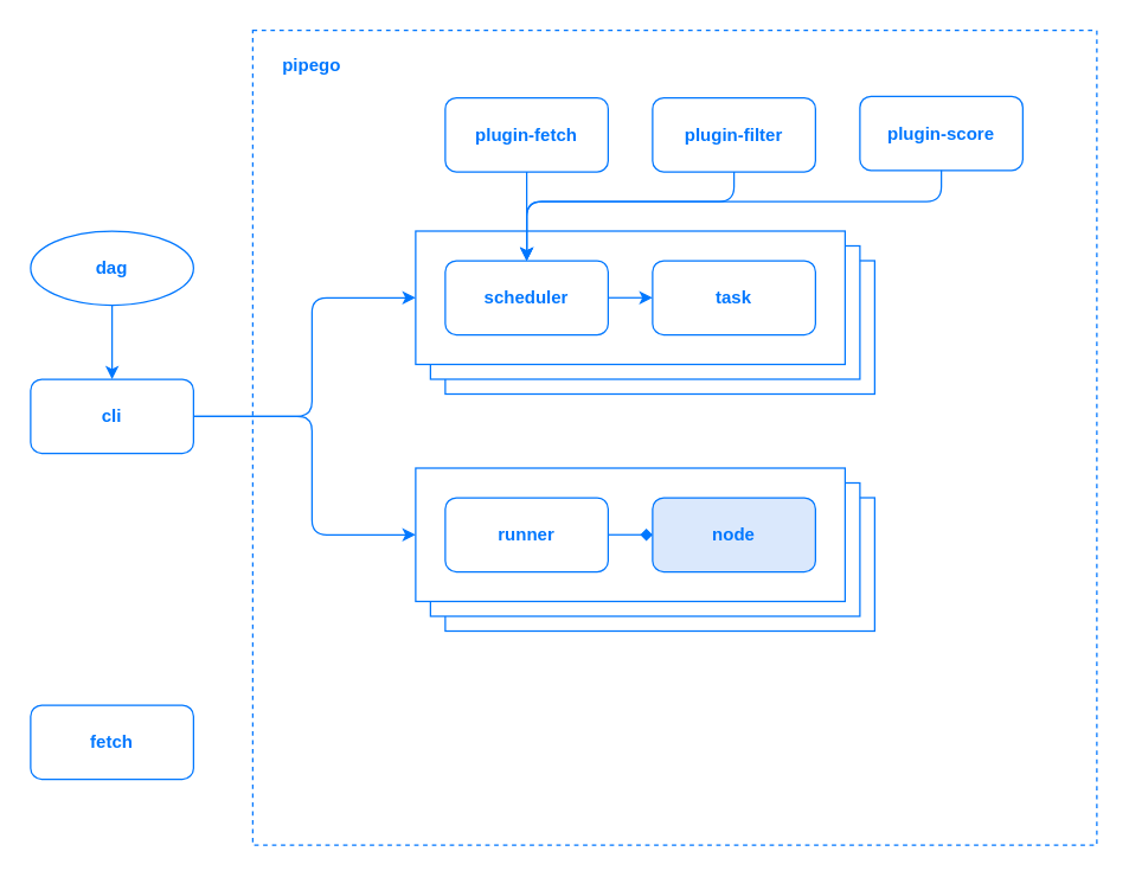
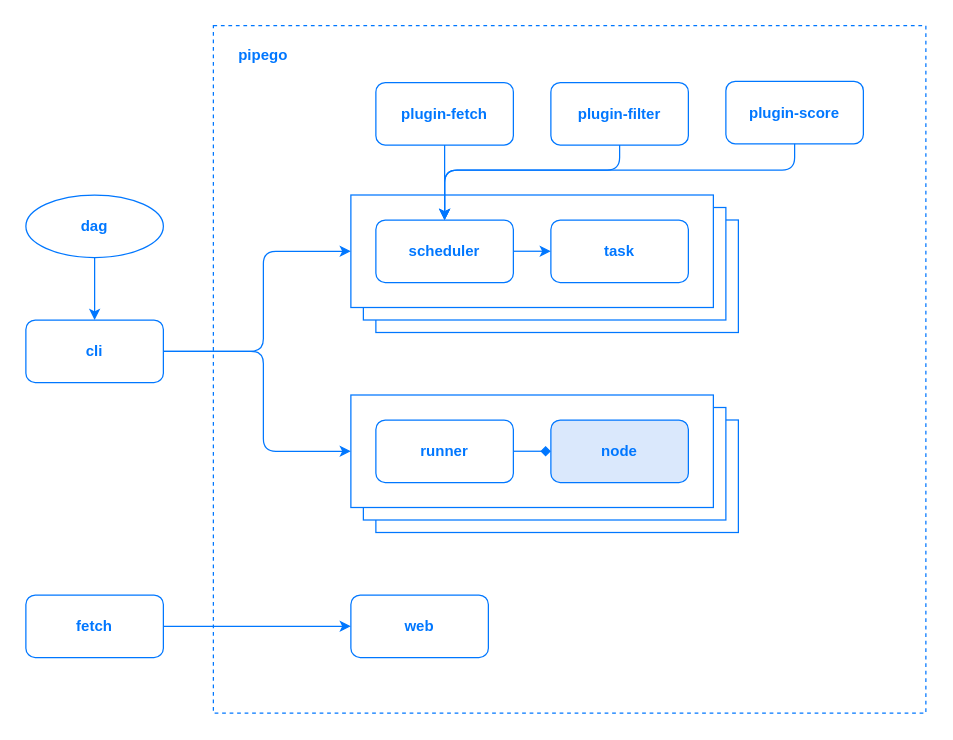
  <mxCell id="0" />
  <mxCell id="1" parent="0" />
  <mxCell id="2" value="" style="rounded=0;whiteSpace=wrap;html=1;dashed=1;strokeColor=#0077FF;" parent="1" vertex="1"><mxGeometry x="170" y="20" width="570" height="550" as="geometry" /></mxCell>
  <mxCell id="3" value="" style="rounded=0;whiteSpace=wrap;html=1;fontColor=#0077FF;fontStyle=1;strokeColor=#0077FF;" parent="1" vertex="1"><mxGeometry x="300" y="175.5" width="290" height="90" as="geometry" /></mxCell>
  <mxCell id="4" value="" style="rounded=0;whiteSpace=wrap;html=1;fontColor=#0077FF;fontStyle=1;strokeColor=#0077FF;" parent="1" vertex="1"><mxGeometry x="290" y="165.5" width="290" height="90" as="geometry" /></mxCell>
  <mxCell id="5" value="" style="rounded=0;whiteSpace=wrap;html=1;fontColor=#0077FF;fontStyle=1;strokeColor=#0077FF;" parent="1" vertex="1"><mxGeometry x="280" y="155.5" width="290" height="90" as="geometry" /></mxCell>
  <mxCell id="6" value="pipego" style="text;html=1;strokeColor=none;fillColor=none;align=center;verticalAlign=middle;whiteSpace=wrap;rounded=0;fontStyle=1;fontColor=#0077FF;" parent="1" vertex="1"><mxGeometry x="180" y="29" width="60" height="30" as="geometry" /></mxCell>
  <mxCell id="7" value="fetch" style="rounded=1;whiteSpace=wrap;html=1;fontStyle=1;strokeColor=#0077FF;fillColor=none;fontColor=#0077FF;" parent="1" vertex="1"><mxGeometry x="20" y="475.5" width="110" height="50" as="geometry" /></mxCell>
  <mxCell id="8" value="cli" style="rounded=1;whiteSpace=wrap;html=1;fillColor=none;strokeColor=#0077FF;fontStyle=1;fontColor=#0077FF;" parent="1" vertex="1"><mxGeometry x="20" y="255.5" width="110" height="50" as="geometry" /></mxCell>
  <mxCell id="9" value="scheduler" style="rounded=1;whiteSpace=wrap;html=1;fontColor=#0077FF;fontStyle=1;strokeColor=#0077FF;" parent="1" vertex="1"><mxGeometry x="300" y="175.5" width="110" height="50" as="geometry" /></mxCell>
  <mxCell id="10" value="task" style="rounded=1;whiteSpace=wrap;html=1;fontColor=#0077FF;fontStyle=1;strokeColor=#0077FF;" parent="1" vertex="1"><mxGeometry x="440" y="175.5" width="110" height="50" as="geometry" /></mxCell>
  <mxCell id="11" value="" style="endArrow=classic;html=1;entryX=0;entryY=0.5;entryDx=0;entryDy=0;exitX=1;exitY=0.5;exitDx=0;exitDy=0;fontColor=#0077FF;fontStyle=1;strokeColor=#0077FF;" parent="1" source="9" target="10" edge="1"><mxGeometry width="50" height="50" relative="1" as="geometry"><mxPoint x="300" y="285.5" as="sourcePoint" /><mxPoint x="350" y="235.5" as="targetPoint" /></mxGeometry></mxCell>
  <mxCell id="12" value="" style="rounded=0;whiteSpace=wrap;html=1;fontColor=#0077FF;fontStyle=1;strokeColor=#0077FF;" parent="1" vertex="1"><mxGeometry x="300" y="335.5" width="290" height="90" as="geometry" /></mxCell>
  <mxCell id="13" value="" style="rounded=0;whiteSpace=wrap;html=1;fontColor=#0077FF;fontStyle=1;strokeColor=#0077FF;" parent="1" vertex="1"><mxGeometry x="290" y="325.5" width="290" height="90" as="geometry" /></mxCell>
  <mxCell id="14" value="" style="rounded=0;whiteSpace=wrap;html=1;fontColor=#0077FF;fontStyle=1;strokeColor=#0077FF;" parent="1" vertex="1"><mxGeometry x="280" y="315.5" width="290" height="90" as="geometry" /></mxCell>
  <mxCell id="15" value="runner" style="rounded=1;whiteSpace=wrap;html=1;fontColor=#0077FF;fontStyle=1;strokeColor=#0077FF;" parent="1" vertex="1"><mxGeometry x="300" y="335.5" width="110" height="50" as="geometry" /></mxCell>
  <mxCell id="16" value="node" style="rounded=1;whiteSpace=wrap;html=1;fontColor=#0077FF;fontStyle=1;strokeColor=#0077FF;fillColor=#dae8fc;" parent="1" vertex="1"><mxGeometry x="440" y="335.5" width="110" height="50" as="geometry" /></mxCell>
  <mxCell id="17" value="" style="endArrow=diamond;html=1;entryX=0;entryY=0.5;entryDx=0;entryDy=0;exitX=1;exitY=0.5;exitDx=0;exitDy=0;fontColor=#0077FF;fontStyle=1;strokeColor=#0077FF;" parent="1" source="15" target="16" edge="1"><mxGeometry width="50" height="50" relative="1" as="geometry"><mxPoint x="300" y="445.5" as="sourcePoint" /><mxPoint x="350" y="395.5" as="targetPoint" /></mxGeometry></mxCell>
+ <mxCell id="18" value="" style="endArrow=classic;startArrow=none;html=1;exitX=1;exitY=0.5;exitDx=0;exitDy=0;entryX=0;entryY=0.5;entryDx=0;entryDy=0;startFill=0;fontStyle=1;strokeColor=#0077FF;" parent="1" source="7" target="25" edge="1"><mxGeometry width="50" height="50" relative="1" as="geometry"><mxPoint x="250" y="340" as="sourcePoint" /><mxPoint x="300" y="290" as="targetPoint" /></mxGeometry></mxCell>
  <mxCell id="19" value="" style="edgeStyle=elbowEdgeStyle;elbow=horizontal;endArrow=classic;html=1;entryX=0;entryY=0.5;entryDx=0;entryDy=0;exitX=1;exitY=0.5;exitDx=0;exitDy=0;startArrow=none;startFill=0;strokeColor=#0077FF;" parent="1" source="8" target="5" edge="1"><mxGeometry width="50" height="50" relative="1" as="geometry"><mxPoint x="260" y="410" as="sourcePoint" /><mxPoint x="310" y="360" as="targetPoint" /><Array as="points"><mxPoint x="210" y="230" /></Array></mxGeometry></mxCell>
  <mxCell id="20" value="" style="edgeStyle=elbowEdgeStyle;elbow=horizontal;endArrow=classic;html=1;entryX=0;entryY=0.5;entryDx=0;entryDy=0;exitX=1;exitY=0.5;exitDx=0;exitDy=0;startArrow=none;startFill=0;strokeColor=#0077FF;" parent="1" source="8" target="14" edge="1"><mxGeometry width="50" height="50" relative="1" as="geometry"><mxPoint x="100" y="295" as="sourcePoint" /><mxPoint x="300" y="205" as="targetPoint" /><Array as="points"><mxPoint x="210" y="310" /></Array></mxGeometry></mxCell>
  <mxCell id="21" value="plugin-fetch" style="rounded=1;whiteSpace=wrap;html=1;fontColor=#0077FF;fontStyle=1;strokeColor=#0077FF;" parent="1" vertex="1"><mxGeometry x="300" y="65.5" width="110" height="50" as="geometry" /></mxCell>
  <mxCell id="22" value="plugin-filter" style="rounded=1;whiteSpace=wrap;html=1;fontColor=#0077FF;fontStyle=1;strokeColor=#0077FF;" parent="1" vertex="1"><mxGeometry x="440" y="65.5" width="110" height="50" as="geometry" /></mxCell>
  <mxCell id="23" value="" style="endArrow=classic;html=1;exitX=0.5;exitY=1;exitDx=0;exitDy=0;entryX=0.5;entryY=0;entryDx=0;entryDy=0;fontColor=#0077FF;fontStyle=1;strokeColor=#0077FF;" parent="1" source="21" target="9" edge="1"><mxGeometry width="50" height="50" relative="1" as="geometry"><mxPoint x="370" y="295.5" as="sourcePoint" /><mxPoint x="420" y="245.5" as="targetPoint" /></mxGeometry></mxCell>
  <mxCell id="24" value="" style="edgeStyle=elbowEdgeStyle;elbow=vertical;endArrow=classic;html=1;exitX=0.5;exitY=1;exitDx=0;exitDy=0;entryX=0.5;entryY=0;entryDx=0;entryDy=0;fontColor=#0077FF;fontStyle=1;strokeColor=#0077FF;" parent="1" source="22" target="9" edge="1"><mxGeometry width="50" height="50" relative="1" as="geometry"><mxPoint x="390" y="315.5" as="sourcePoint" /><mxPoint x="440" y="265.5" as="targetPoint" /><Array as="points"><mxPoint x="430" y="135.5" /></Array></mxGeometry></mxCell>
+ <mxCell id="25" value="web" style="rounded=1;whiteSpace=wrap;html=1;fontStyle=1;strokeColor=#0077FF;fillColor=none;fontColor=#0077FF;" parent="1" vertex="1"><mxGeometry x="280" y="475.5" width="110" height="50" as="geometry" /></mxCell>
  <mxCell id="26" value="plugin-score" style="rounded=1;whiteSpace=wrap;html=1;fontColor=#0077FF;fontStyle=1;strokeColor=#0077FF;" parent="1" vertex="1"><mxGeometry x="580" y="64.5" width="110" height="50" as="geometry" /></mxCell>
  <mxCell id="27" value="" style="edgeStyle=elbowEdgeStyle;elbow=vertical;endArrow=classic;html=1;exitX=0.5;exitY=1;exitDx=0;exitDy=0;entryX=0.5;entryY=0;entryDx=0;entryDy=0;fontColor=#0077FF;fontStyle=1;strokeColor=#0077FF;" parent="1" source="26" target="9" edge="1"><mxGeometry width="50" height="50" relative="1" as="geometry"><mxPoint x="505" y="125.5" as="sourcePoint" /><mxPoint x="365" y="185.5" as="targetPoint" /><Array as="points"><mxPoint x="500" y="135.5" /></Array></mxGeometry></mxCell>
  <mxCell id="28" value="&lt;font color=&quot;#0077ff&quot;&gt;dag&lt;/font&gt;" style="ellipse;whiteSpace=wrap;html=1;fillColor=none;strokeColor=#0077FF;shadow=0;fontStyle=1;" parent="1" vertex="1"><mxGeometry x="20" y="155.5" width="110" height="50" as="geometry" /></mxCell>
  <mxCell id="29" value="" style="endArrow=classic;html=1;exitX=0.5;exitY=1;exitDx=0;exitDy=0;entryX=0.5;entryY=0;entryDx=0;entryDy=0;strokeColor=#0077FF;" parent="1" source="28" target="8" edge="1"><mxGeometry width="50" height="50" relative="1" as="geometry"><mxPoint x="340" y="425.5" as="sourcePoint" /><mxPoint x="390" y="375.5" as="targetPoint" /></mxGeometry></mxCell>
